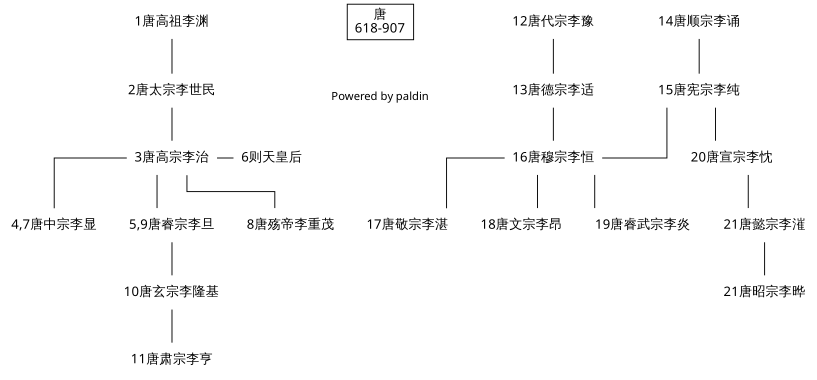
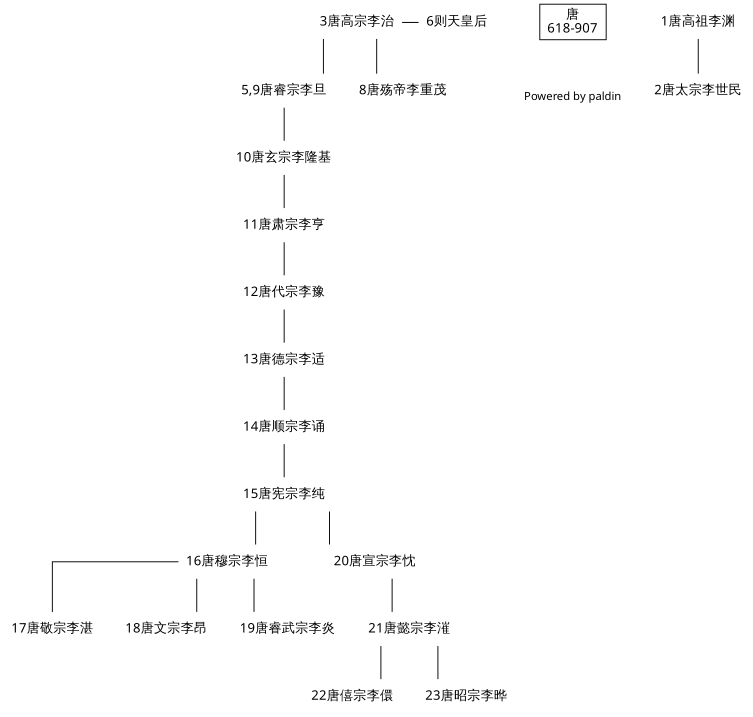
  digraph {
    fontname=SimHei
    rankdir=TB
    splines=ortho
    node [fontname=SimHei shape=plaintext]
    edge [dir=none]
    n1 [label="3唐高宗李治"]
    n2 [label="6则天皇后"]
-   n3 [label="4,7唐中宗李显"]
    n4 [label="5,9唐睿宗李旦"]
    n5 [label="8唐殇帝李重茂"]
    n6 [label="唐\n618-907" shape=record]
    n7 [fontsize=12 label="\nPowered by paldin"]
    n8 [label="1唐高祖李渊"]
    n9 [label="2唐太宗李世民"]
    n10 [label="10唐玄宗李隆基"]
    n11 [label="11唐肃宗李亨"]
    n12 [label="12唐代宗李豫"]
    n13 [label="13唐德宗李适"]
    n14 [label="14唐顺宗李诵"]
    n15 [label="15唐宪宗李纯"]
    n16 [label="16唐穆宗李恒"]
    n17 [label="20唐宣宗李忱"]
    n18 [label="17唐敬宗李湛"]
    n19 [label="18唐文宗李昂"]
    n20 [label="19唐睿武宗李炎"]
    n21 [label="21唐懿宗李漼"]
-   n23 [label="21唐昭宗李晔"]
+   n22 [label="22唐僖宗李儇"]
+   n23 [label="23唐昭宗李晔"]
    subgraph sub_1 {
      rank=same
      n1
      n2
    }
    n1 -> n2
-   n1 -> n3
    n1 -> n4
    n1 -> n5
    n4 -> n10
    n6 -> n7 [style=invis]
    n8 -> n9
-   n9 -> n1
    n10 -> n11
+   n11 -> n12
    n12 -> n13
-   n13 -> n16
+   n13 -> n14
    n14 -> n15
    n15 -> n16
    n15 -> n17
    n16 -> n18
    n16 -> n19
    n16 -> n20
    n17 -> n21
+   n21 -> n22
    n21 -> n23
  }
